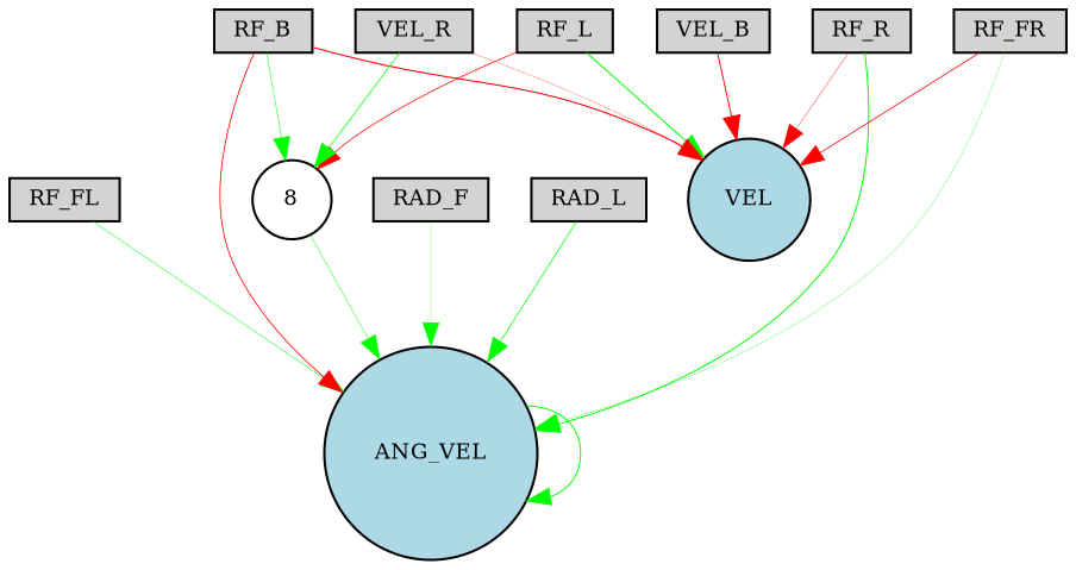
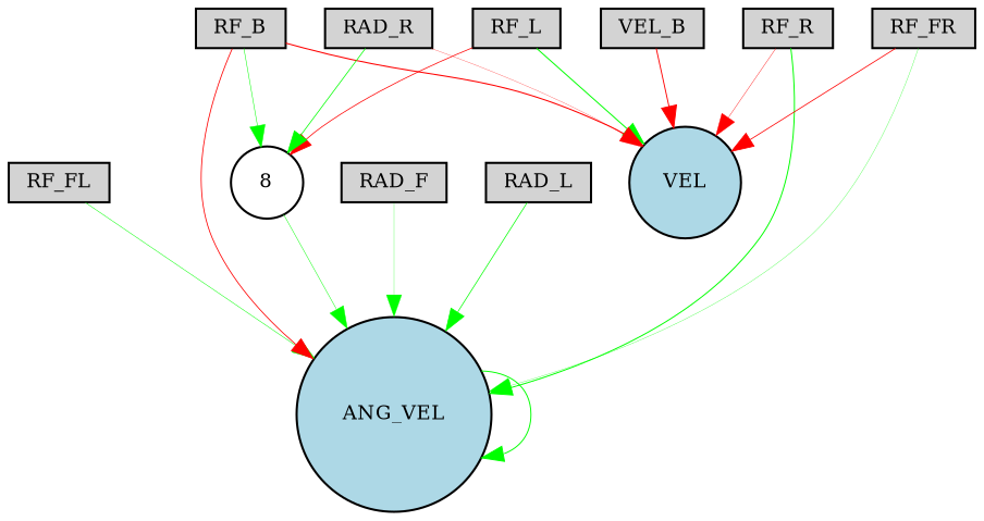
  digraph {
    node [fillcolor=lightgray fontsize=9 shape=box style=filled]
    edge [color=green style=solid]
    RF_R [height=0.2 width=0.2]
    ANG_VEL [fillcolor=lightblue height=0.2 shape=circle width=0.2]
    VEL [fillcolor=lightblue height=0.2 shape=circle width=0.2]
    RF_FR [height=0.2 width=0.2]
    8 [fillcolor=white height=0.2 shape=circle width=0.2]
    RF_FL [height=0.2 width=0.2]
    RF_L [height=0.2 width=0.2]
    RF_B [height=0.2 width=0.2]
    RAD_F [height=0.2 width=0.2]
    RAD_L [height=0.2 width=0.2]
    n11 [height=0.2 label=VEL_B width=0.2]
-   RAD_R [height=0.2 width=0.2 label=VEL_R]
+   RAD_R [height=0.2 width=0.2]
    RF_R -> ANG_VEL [penwidth=0.4727279995568824]
    RF_R -> VEL [color=red penwidth=0.18734219665128654]
    ANG_VEL -> ANG_VEL [penwidth=0.4638149467349373]
    RF_FR -> ANG_VEL [penwidth=0.1366137900415394]
    RF_FR -> VEL [color=red penwidth=0.3730713406641536]
    8 -> ANG_VEL [penwidth=0.22580890152002572]
    RF_FL -> ANG_VEL [penwidth=0.23539908508236454]
    RF_L -> VEL [penwidth=0.4759408915787706]
    RF_L -> 8 [color=red penwidth=0.35628523639451615]
    RF_B -> ANG_VEL [color=red penwidth=0.38891231899384815]
    RF_B -> VEL [color=red penwidth=0.5143519081952942]
    RF_B -> 8 [penwidth=0.24097236343042402]
    RAD_F -> ANG_VEL [penwidth=0.13228767854210272]
    RAD_L -> ANG_VEL [penwidth=0.34511992642292966]
    n11 -> VEL [color=red penwidth=0.4470517716676172]
    RAD_R -> VEL [color=red penwidth=0.12447082744603069]
    RAD_R -> 8 [penwidth=0.3566587444481517]
  }
